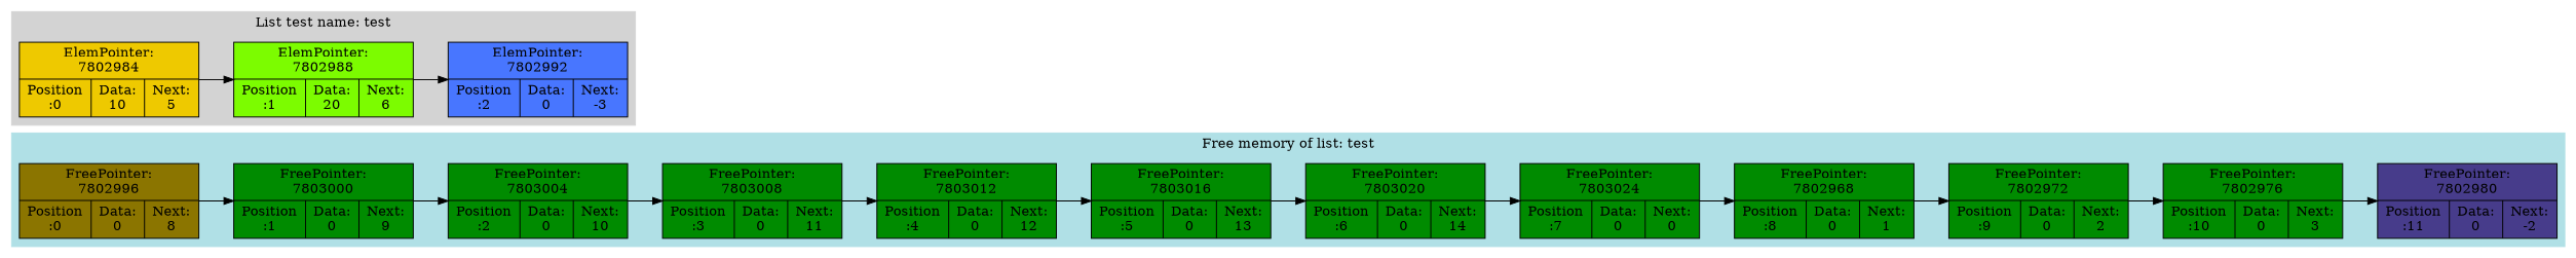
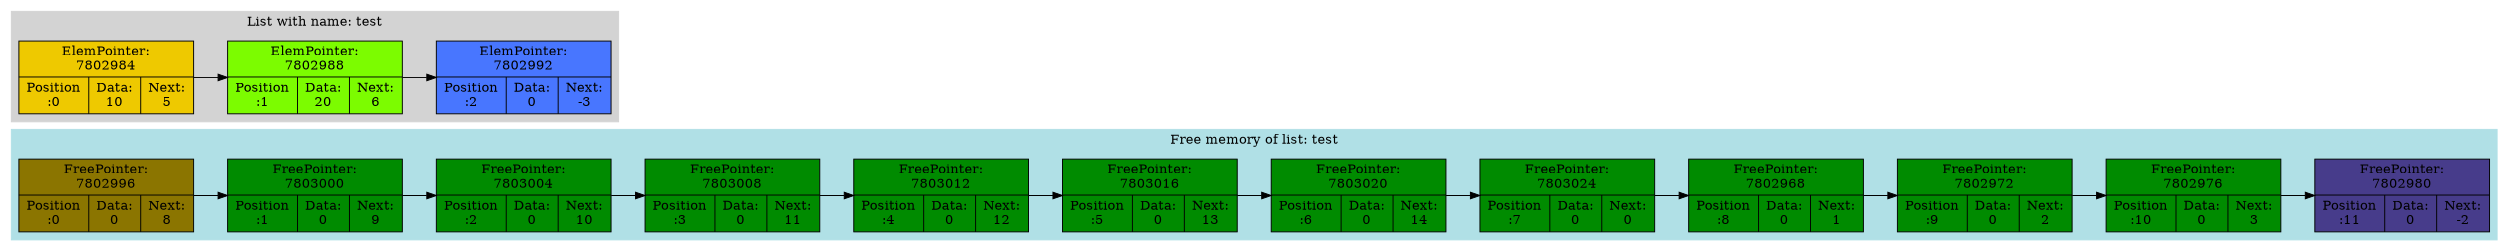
  digraph {
    rankdir=LR
    node [fillcolor=green4 shape=record style=filled]
    n1 [fillcolor=gold4 label="FreePointer:\n7802996 | {Position\n:0 | Data:\n0 | Next:\n8}"]
    n2 [label="FreePointer:\n7803000 | {Position\n:1 | Data:\n0 | Next:\n9}"]
    n3 [label="FreePointer:\n7803004 | {Position\n:2 | Data:\n0 | Next:\n10}"]
    n4 [label="FreePointer:\n7803008 | {Position\n:3 | Data:\n0 | Next:\n11}"]
    n5 [label="FreePointer:\n7803012 | {Position\n:4 | Data:\n0 | Next:\n12}"]
    n6 [label="FreePointer:\n7803016 | {Position\n:5 | Data:\n0 | Next:\n13}"]
    n7 [label="FreePointer:\n7803020 | {Position\n:6 | Data:\n0 | Next:\n14}"]
    n8 [label="FreePointer:\n7803024 | {Position\n:7 | Data:\n0 | Next:\n0}"]
    n9 [label="FreePointer:\n7802968 | {Position\n:8 | Data:\n0 | Next:\n1}"]
    n10 [label="FreePointer:\n7802972 | {Position\n:9 | Data:\n0 | Next:\n2}"]
    n11 [label="FreePointer:\n7802976 | {Position\n:10 | Data:\n0 | Next:\n3}"]
    n12 [fillcolor=slateblue4 label="FreePointer:\n7802980 | {Position\n:11 | Data:\n0 | Next:\n-2}"]
    n13 [fillcolor=gold2 label="ElemPointer:\n7802984 | {Position\n:0 | Data:\n10 | Next:\n5}"]
    n14 [fillcolor=lawngreen label="ElemPointer:\n7802988 | {Position\n:1 | Data:\n20 | Next:\n6}"]
    n15 [fillcolor=royalblue1 label="ElemPointer:\n7802992 | {Position\n:2 | Data:\n0 | Next:\n-3}"]
    subgraph cluster_1 {
      color=powderblue
      label="Free memory of list: test"
      style=filled
      n1
      n2
      n3
      n4
      n5
      n6
      n7
      n8
      n9
      n10
      n11
      n12
    }
    subgraph cluster_2 {
      color=lightgrey
-     label="List test name: test"
+     label="List with name: test"
      style=filled
      n13
      n14
      n15
    }
    n1 -> n2
    n2 -> n3
    n3 -> n4
    n4 -> n5
    n5 -> n6
    n6 -> n7
    n7 -> n8
    n8 -> n9
    n9 -> n10
    n10 -> n11
    n11 -> n12
    n13 -> n14
    n14 -> n15
  }
